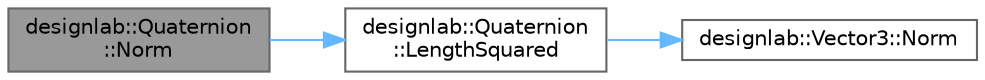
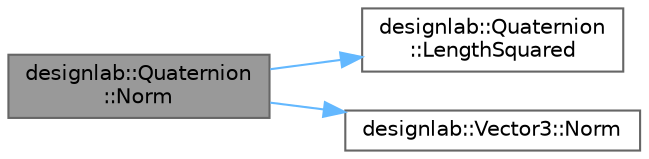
  digraph {
    rankdir=LR
    node [color=grey40 fillcolor=white fontname=Helvetica fontsize=10 shape=box style=filled]
    edge [color=steelblue1 fontname=Helvetica fontsize=10 labelfontname=Helvetica labelfontsize=10 style=solid]
    n1 [color=gray40 fillcolor=grey60 fontcolor=black height=0.2 label="designlab::Quaternion\l::Norm" width=0.4]
    n2 [height=0.2 label="designlab::Quaternion\l::LengthSquared" width=0.4]
    n3 [height=0.2 label="designlab::Vector3::Norm" width=0.4]
    n1 -> n2
-   n2 -> n3
+   n1 -> n3
  }
